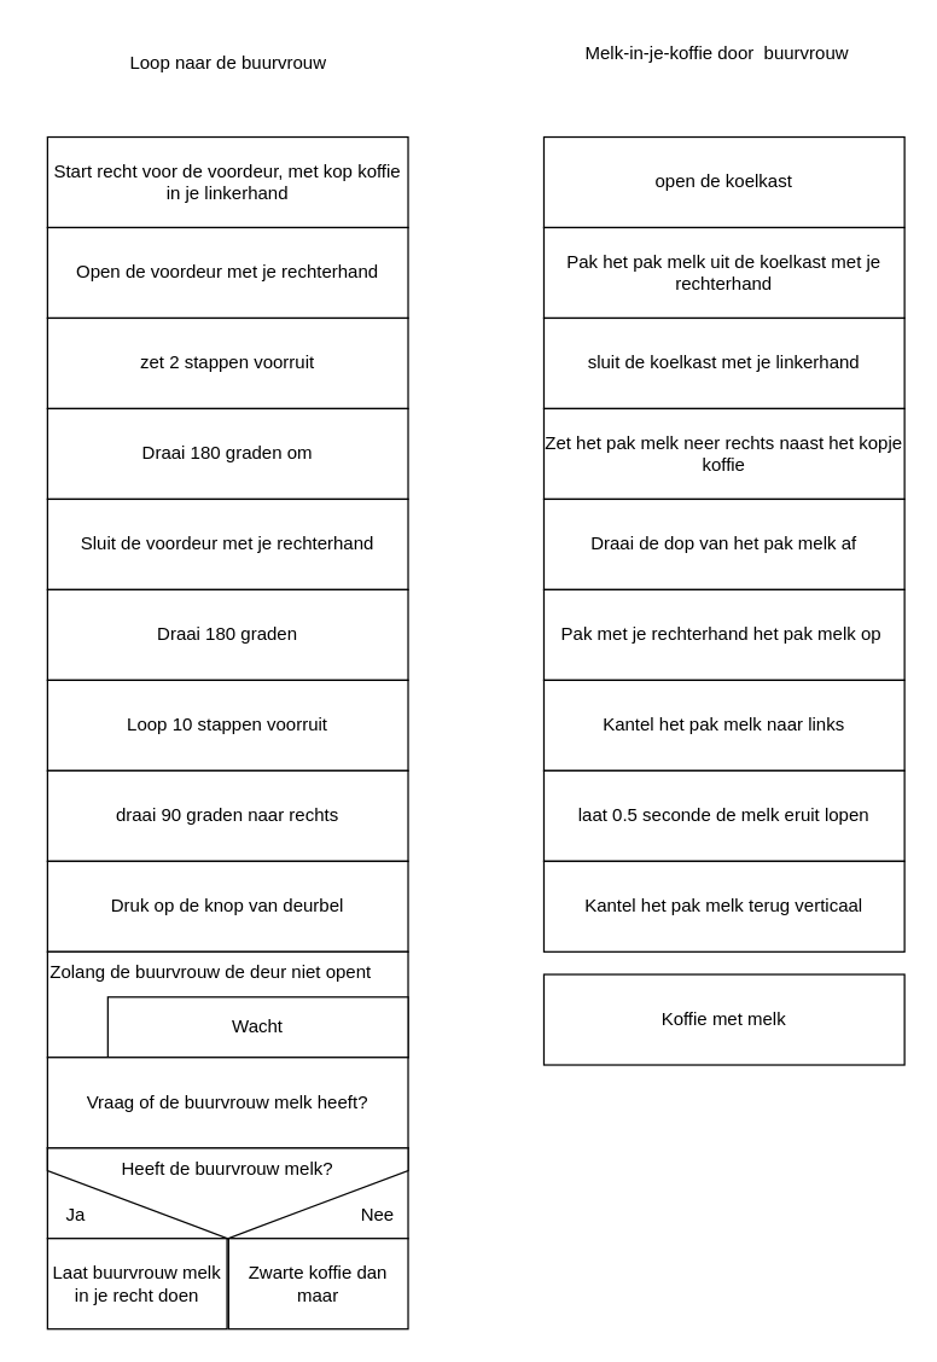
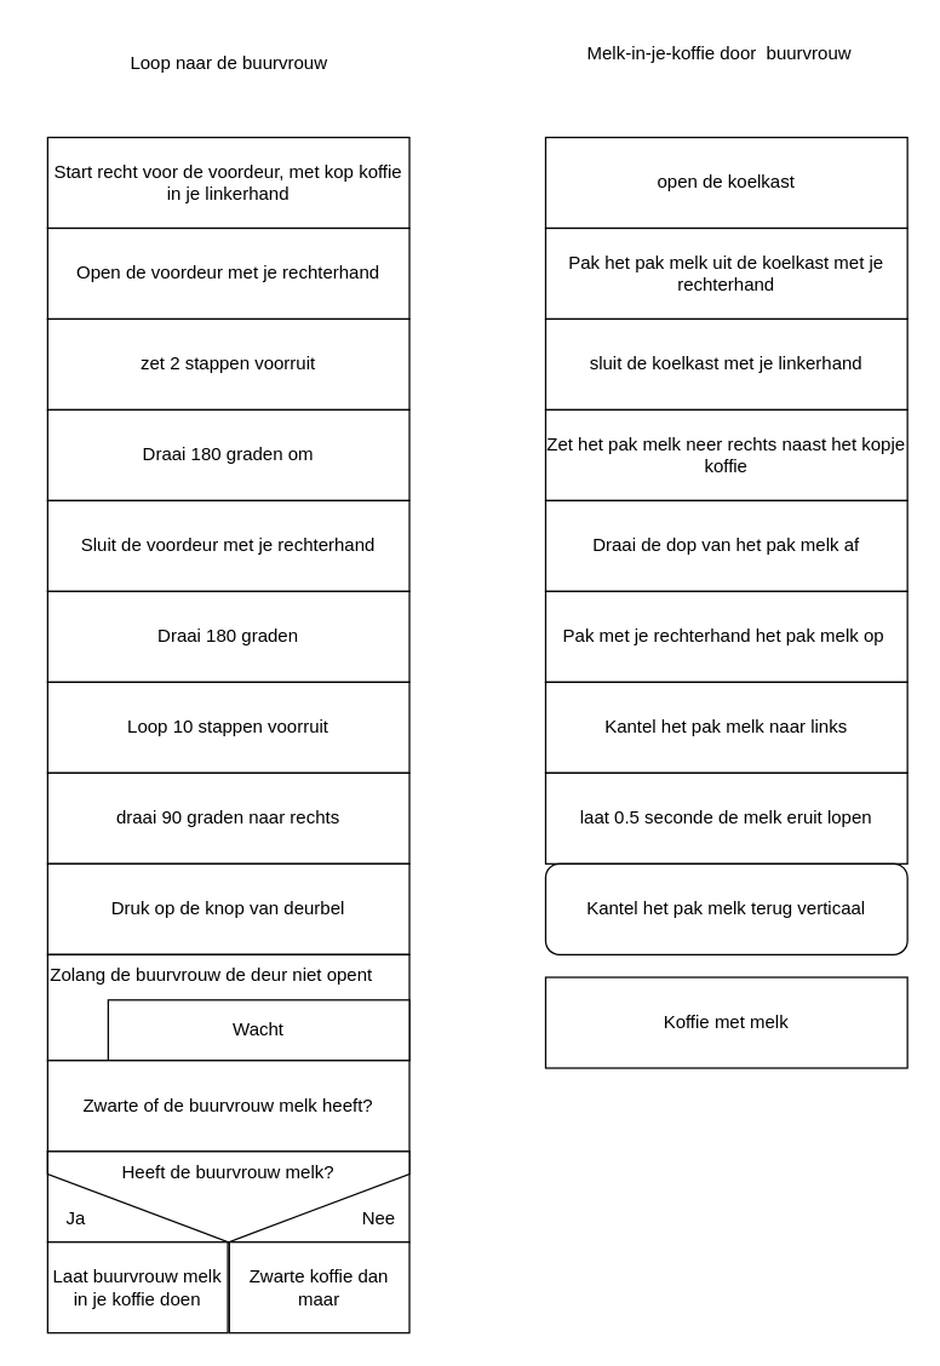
  <mxCell id="0" />
  <mxCell id="1" parent="0" />
  <mxCell id="2" value="" style="rounded=0;whiteSpace=wrap;html=1;" vertex="1" parent="1"><mxGeometry x="31" y="760" width="239" height="60" as="geometry" /></mxCell>
  <mxCell id="3" value="Loop naar de buurvrouw" style="text;html=1;align=center;verticalAlign=middle;whiteSpace=wrap;rounded=0;" vertex="1" parent="1"><mxGeometry x="50.5" y="26" width="200" height="30" as="geometry" /></mxCell>
  <mxCell id="4" value="" style="edgeStyle=none;html=1;" edge="1" parent="1" source="5" target="7"><mxGeometry relative="1" as="geometry" /></mxCell>
  <mxCell id="5" value="Start recht voor de voordeur, met kop koffie in je linkerhand" style="rounded=0;whiteSpace=wrap;html=1;" vertex="1" parent="1"><mxGeometry x="31" y="90" width="239" height="60" as="geometry" /></mxCell>
  <mxCell id="6" value="" style="edgeStyle=none;html=1;" edge="1" parent="1" source="7" target="9"><mxGeometry relative="1" as="geometry" /></mxCell>
  <mxCell id="7" value="Open de voordeur met je rechterhand" style="rounded=0;whiteSpace=wrap;html=1;" vertex="1" parent="1"><mxGeometry x="31" y="150" width="239" height="60" as="geometry" /></mxCell>
  <mxCell id="8" value="" style="edgeStyle=none;html=1;" edge="1" parent="1" source="9" target="11"><mxGeometry relative="1" as="geometry" /></mxCell>
  <mxCell id="9" value="zet 2 stappen voorruit" style="rounded=0;whiteSpace=wrap;html=1;" vertex="1" parent="1"><mxGeometry x="31" y="210" width="239" height="60" as="geometry" /></mxCell>
  <mxCell id="10" value="" style="edgeStyle=none;html=1;" edge="1" parent="1" source="11" target="13"><mxGeometry relative="1" as="geometry" /></mxCell>
  <mxCell id="11" value="Draai 180 graden om" style="rounded=0;whiteSpace=wrap;html=1;" vertex="1" parent="1"><mxGeometry x="31" y="270" width="239" height="60" as="geometry" /></mxCell>
  <mxCell id="12" value="" style="edgeStyle=none;html=1;" edge="1" parent="1" source="13" target="15"><mxGeometry relative="1" as="geometry" /></mxCell>
  <mxCell id="13" value="Sluit de voordeur met je rechterhand" style="rounded=0;whiteSpace=wrap;html=1;" vertex="1" parent="1"><mxGeometry x="31" y="330" width="239" height="60" as="geometry" /></mxCell>
  <mxCell id="14" value="" style="edgeStyle=none;html=1;" edge="1" parent="1" source="15" target="17"><mxGeometry relative="1" as="geometry" /></mxCell>
  <mxCell id="15" value="Draai 180 graden" style="rounded=0;whiteSpace=wrap;html=1;" vertex="1" parent="1"><mxGeometry x="31" y="390" width="239" height="60" as="geometry" /></mxCell>
  <mxCell id="16" value="" style="edgeStyle=none;html=1;" edge="1" parent="1" source="17" target="19"><mxGeometry relative="1" as="geometry" /></mxCell>
  <mxCell id="17" value="Loop 10 stappen voorruit" style="rounded=0;whiteSpace=wrap;html=1;" vertex="1" parent="1"><mxGeometry x="31" y="450" width="239" height="60" as="geometry" /></mxCell>
  <mxCell id="18" value="" style="edgeStyle=none;html=1;" edge="1" parent="1" source="19" target="21"><mxGeometry relative="1" as="geometry" /></mxCell>
  <mxCell id="19" value="draai 90 graden naar rechts" style="rounded=0;whiteSpace=wrap;html=1;" vertex="1" parent="1"><mxGeometry x="31" y="510" width="239" height="60" as="geometry" /></mxCell>
  <mxCell id="20" value="" style="edgeStyle=none;html=1;" edge="1" parent="1" source="21"><mxGeometry relative="1" as="geometry"><mxPoint x="150.5" y="630" as="targetPoint" /></mxGeometry></mxCell>
  <mxCell id="21" value="Druk op de knop van deurbel" style="rounded=0;whiteSpace=wrap;html=1;" vertex="1" parent="1"><mxGeometry x="31" y="570" width="239" height="60" as="geometry" /></mxCell>
  <mxCell id="22" value="" style="edgeStyle=none;html=1;" edge="1" parent="1" source="23"><mxGeometry relative="1" as="geometry"><mxPoint x="150.5" y="700" as="targetPoint" /></mxGeometry></mxCell>
  <mxCell id="23" value="Zolang de buurvrouw de deur niet opent" style="rounded=0;whiteSpace=wrap;html=1;verticalAlign=top;align=left;" vertex="1" parent="1"><mxGeometry x="31" y="630" width="239" height="70" as="geometry" /></mxCell>
  <mxCell id="24" value="Wacht" style="rounded=0;whiteSpace=wrap;html=1;" vertex="1" parent="1"><mxGeometry x="71" y="660" width="199" height="40" as="geometry" /></mxCell>
  <mxCell id="25" value="" style="edgeStyle=none;html=1;" edge="1" parent="1" source="26"><mxGeometry relative="1" as="geometry"><mxPoint x="150.5" y="760" as="targetPoint" /></mxGeometry></mxCell>
- <mxCell id="26" value="Vraag of de buurvrouw melk heeft?" style="rounded=0;whiteSpace=wrap;html=1;" vertex="1" parent="1"><mxGeometry x="31" y="700" width="239" height="60" as="geometry" /></mxCell>
+ <mxCell id="26" value="Zwarte of de buurvrouw melk heeft?" style="rounded=0;whiteSpace=wrap;html=1;" vertex="1" parent="1"><mxGeometry x="31" y="700" width="239" height="60" as="geometry" /></mxCell>
  <mxCell id="27" value="Heeft de buurvrouw melk?" style="shape=offPageConnector;whiteSpace=wrap;html=1;size=0.75;verticalAlign=top;" vertex="1" parent="1"><mxGeometry x="31" y="760" width="239" height="60" as="geometry" /></mxCell>
  <mxCell id="28" value="Ja" style="text;html=1;align=center;verticalAlign=middle;whiteSpace=wrap;rounded=0;" vertex="1" parent="1"><mxGeometry x="20" y="790" width="60" height="30" as="geometry" /></mxCell>
  <mxCell id="29" value="Nee" style="text;html=1;align=center;verticalAlign=middle;whiteSpace=wrap;rounded=0;" vertex="1" parent="1"><mxGeometry x="220" y="790" width="60" height="30" as="geometry" /></mxCell>
- <mxCell id="30" value="Laat buurvrouw melk in je recht doen" style="rounded=0;whiteSpace=wrap;html=1;" vertex="1" parent="1"><mxGeometry x="31" y="820" width="119" height="60" as="geometry" /></mxCell>
+ <mxCell id="30" value="Laat buurvrouw melk in je koffie doen" style="rounded=0;whiteSpace=wrap;html=1;" vertex="1" parent="1"><mxGeometry x="31" y="820" width="119" height="60" as="geometry" /></mxCell>
  <mxCell id="31" value="Zwarte koffie dan maar" style="rounded=0;whiteSpace=wrap;html=1;" vertex="1" parent="1"><mxGeometry x="151" y="820" width="119" height="60" as="geometry" /></mxCell>
  <mxCell id="32" value="Melk-in-je-koffie door&amp;nbsp; buurvrouw" style="text;html=1;align=center;verticalAlign=middle;whiteSpace=wrap;rounded=0;" vertex="1" parent="1"><mxGeometry x="375" y="20" width="200" height="30" as="geometry" /></mxCell>
  <mxCell id="33" value="" style="edgeStyle=none;html=1;" edge="1" parent="1" source="34" target="36"><mxGeometry relative="1" as="geometry" /></mxCell>
  <mxCell id="34" value="open de koelkast" style="rounded=0;whiteSpace=wrap;html=1;" vertex="1" parent="1"><mxGeometry x="360" y="90" width="239" height="60" as="geometry" /></mxCell>
  <mxCell id="35" value="" style="edgeStyle=none;html=1;" edge="1" parent="1" source="36" target="37"><mxGeometry relative="1" as="geometry" /></mxCell>
  <mxCell id="36" value="Pak het pak melk uit de koelkast met je rechterhand" style="rounded=0;whiteSpace=wrap;html=1;" vertex="1" parent="1"><mxGeometry x="360" y="150" width="239" height="60" as="geometry" /></mxCell>
  <mxCell id="37" value="sluit de koelkast met je linkerhand" style="rounded=0;whiteSpace=wrap;html=1;" vertex="1" parent="1"><mxGeometry x="360" y="210" width="239" height="60" as="geometry" /></mxCell>
  <mxCell id="38" value="Zet het pak melk neer rechts naast het kopje koffie" style="rounded=0;whiteSpace=wrap;html=1;" vertex="1" parent="1"><mxGeometry x="360" y="270" width="239" height="60" as="geometry" /></mxCell>
  <mxCell id="39" value="Koffie met melk" style="rounded=0;whiteSpace=wrap;html=1;" vertex="1" parent="1"><mxGeometry x="360" y="645" width="239" height="60" as="geometry" /></mxCell>
  <mxCell id="40" value="" style="edgeStyle=none;html=1;" edge="1" parent="1" source="41" target="43"><mxGeometry relative="1" as="geometry" /></mxCell>
  <mxCell id="41" value="Draai de dop van het pak melk af" style="rounded=0;whiteSpace=wrap;html=1;" vertex="1" parent="1"><mxGeometry x="360" y="330" width="239" height="60" as="geometry" /></mxCell>
  <mxCell id="42" value="" style="edgeStyle=none;html=1;" edge="1" parent="1" source="43" target="45"><mxGeometry relative="1" as="geometry" /></mxCell>
  <mxCell id="43" value="Pak met je rechterhand het pak melk op&amp;nbsp;" style="rounded=0;whiteSpace=wrap;html=1;" vertex="1" parent="1"><mxGeometry x="360" y="390" width="239" height="60" as="geometry" /></mxCell>
  <mxCell id="44" value="" style="edgeStyle=none;html=1;" edge="1" parent="1" source="45" target="46"><mxGeometry relative="1" as="geometry" /></mxCell>
  <mxCell id="45" value="Kantel het pak melk naar links" style="rounded=0;whiteSpace=wrap;html=1;" vertex="1" parent="1"><mxGeometry x="360" y="450" width="239" height="60" as="geometry" /></mxCell>
  <mxCell id="46" value="laat 0.5 seconde de melk eruit lopen" style="rounded=0;whiteSpace=wrap;html=1;" vertex="1" parent="1"><mxGeometry x="360" y="510" width="239" height="60" as="geometry" /></mxCell>
- <mxCell id="47" value="Kantel het pak melk terug verticaal" style="rounded=0;whiteSpace=wrap;html=1;" vertex="1" parent="1"><mxGeometry x="360" y="570" width="239" height="60" as="geometry" /></mxCell>
+ <mxCell id="47" value="Kantel het pak melk terug verticaal" style="whiteSpace=wrap;html=1;rounded=1;" vertex="1" parent="1"><mxGeometry x="360" y="570" width="239" height="60" as="geometry" /></mxCell>
